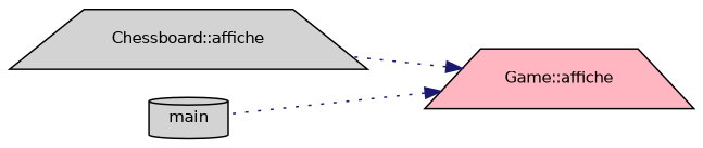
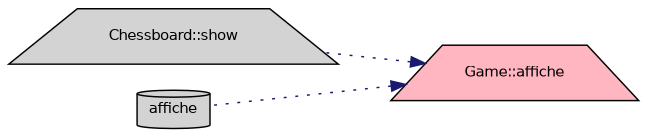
  digraph {
    rankdir=RL
    node [color=black fillcolor=lightgrey fontname=Helvetica fontsize=10 shape=trapezium style=filled]
    edge [color=midnightblue dir=back fontname=Helvetica fontsize=10 labelfontname=Helvetica labelfontsize=10 style=dotted]
-   n1 [fontcolor=black height=0.2 label="Chessboard::affiche" width=0.4]
+   n1 [fontcolor=black height=0.2 label="Chessboard::show" width=0.4]
    n2 [fillcolor=lightpink height=0.2 label="Game::affiche" width=0.4]
-   n3 [height=0.2 label=main shape=cylinder width=0.4]
+   n3 [height=0.2 label=affiche shape=cylinder width=0.4]
    n2 -> n1
    n2 -> n3
  }
